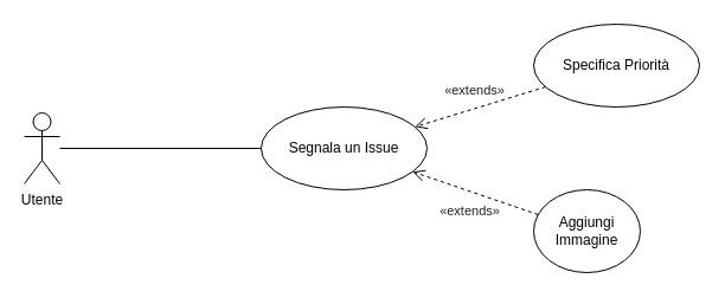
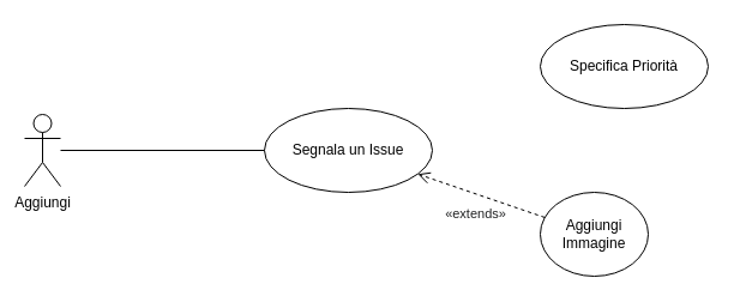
  <mxCell id="0" />
  <mxCell id="1" parent="0" />
- <mxCell id="2" value="Utente" style="shape=umlActor;verticalLabelPosition=bottom;verticalAlign=top;html=1;outlineConnect=0;" vertex="1" parent="1"><mxGeometry x="20" y="95" width="30" height="60" as="geometry" /></mxCell>
+ <mxCell id="2" value="Aggiungi" style="shape=umlActor;verticalLabelPosition=bottom;verticalAlign=top;html=1;outlineConnect=0;" vertex="1" parent="1"><mxGeometry x="20" y="95" width="30" height="60" as="geometry" /></mxCell>
  <mxCell id="3" value="Segnala un Issue" style="ellipse;whiteSpace=wrap;html=1;" vertex="1" parent="1"><mxGeometry x="220" y="90" width="140" height="70" as="geometry" /></mxCell>
  <mxCell id="4" value="" style="endArrow=none;html=1;edgeStyle=orthogonalEdgeStyle;rounded=0;" edge="1" parent="1" source="2" target="3"><mxGeometry relative="1" as="geometry"><mxPoint x="220" y="185" as="sourcePoint" /><mxPoint x="380" y="185" as="targetPoint" /></mxGeometry></mxCell>
  <mxCell id="5" value="Specifica Priorità" style="ellipse;whiteSpace=wrap;html=1;" vertex="1" parent="1"><mxGeometry x="450" y="20" width="140" height="70" as="geometry" /></mxCell>
  <mxCell id="6" value="Aggiungi Immagine" style="ellipse;whiteSpace=wrap;html=1;" vertex="1" parent="1"><mxGeometry x="450" y="160" width="90" height="70" as="geometry" /></mxCell>
- <mxCell id="7" value="&lt;span style=&quot;color: rgb(32, 33, 34); text-align: start; text-wrap-mode: wrap;&quot;&gt;&lt;font style=&quot;font-size: 11px;&quot;&gt;«extends»&lt;/font&gt;&lt;/span&gt;" style="html=1;verticalAlign=bottom;endArrow=open;dashed=1;endSize=8;curved=0;rounded=0;" edge="1" parent="1" source="5" target="3"><mxGeometry x="0.056" y="-6" relative="1" as="geometry"><mxPoint x="500" y="95" as="sourcePoint" /><mxPoint x="420" y="95" as="targetPoint" /><mxPoint as="offset" /></mxGeometry></mxCell>
  <mxCell id="8" value="&lt;span style=&quot;color: rgb(32, 33, 34); text-align: start; text-wrap-mode: wrap;&quot;&gt;&lt;font style=&quot;font-size: 11px;&quot;&gt;«extends»&lt;/font&gt;&lt;/span&gt;" style="html=1;verticalAlign=bottom;endArrow=open;dashed=1;endSize=8;curved=0;rounded=0;" edge="1" parent="1" source="6" target="3"><mxGeometry x="-0.046" y="25" relative="1" as="geometry"><mxPoint x="470" y="83" as="sourcePoint" /><mxPoint x="360" y="117" as="targetPoint" /><mxPoint as="offset" /></mxGeometry></mxCell>
